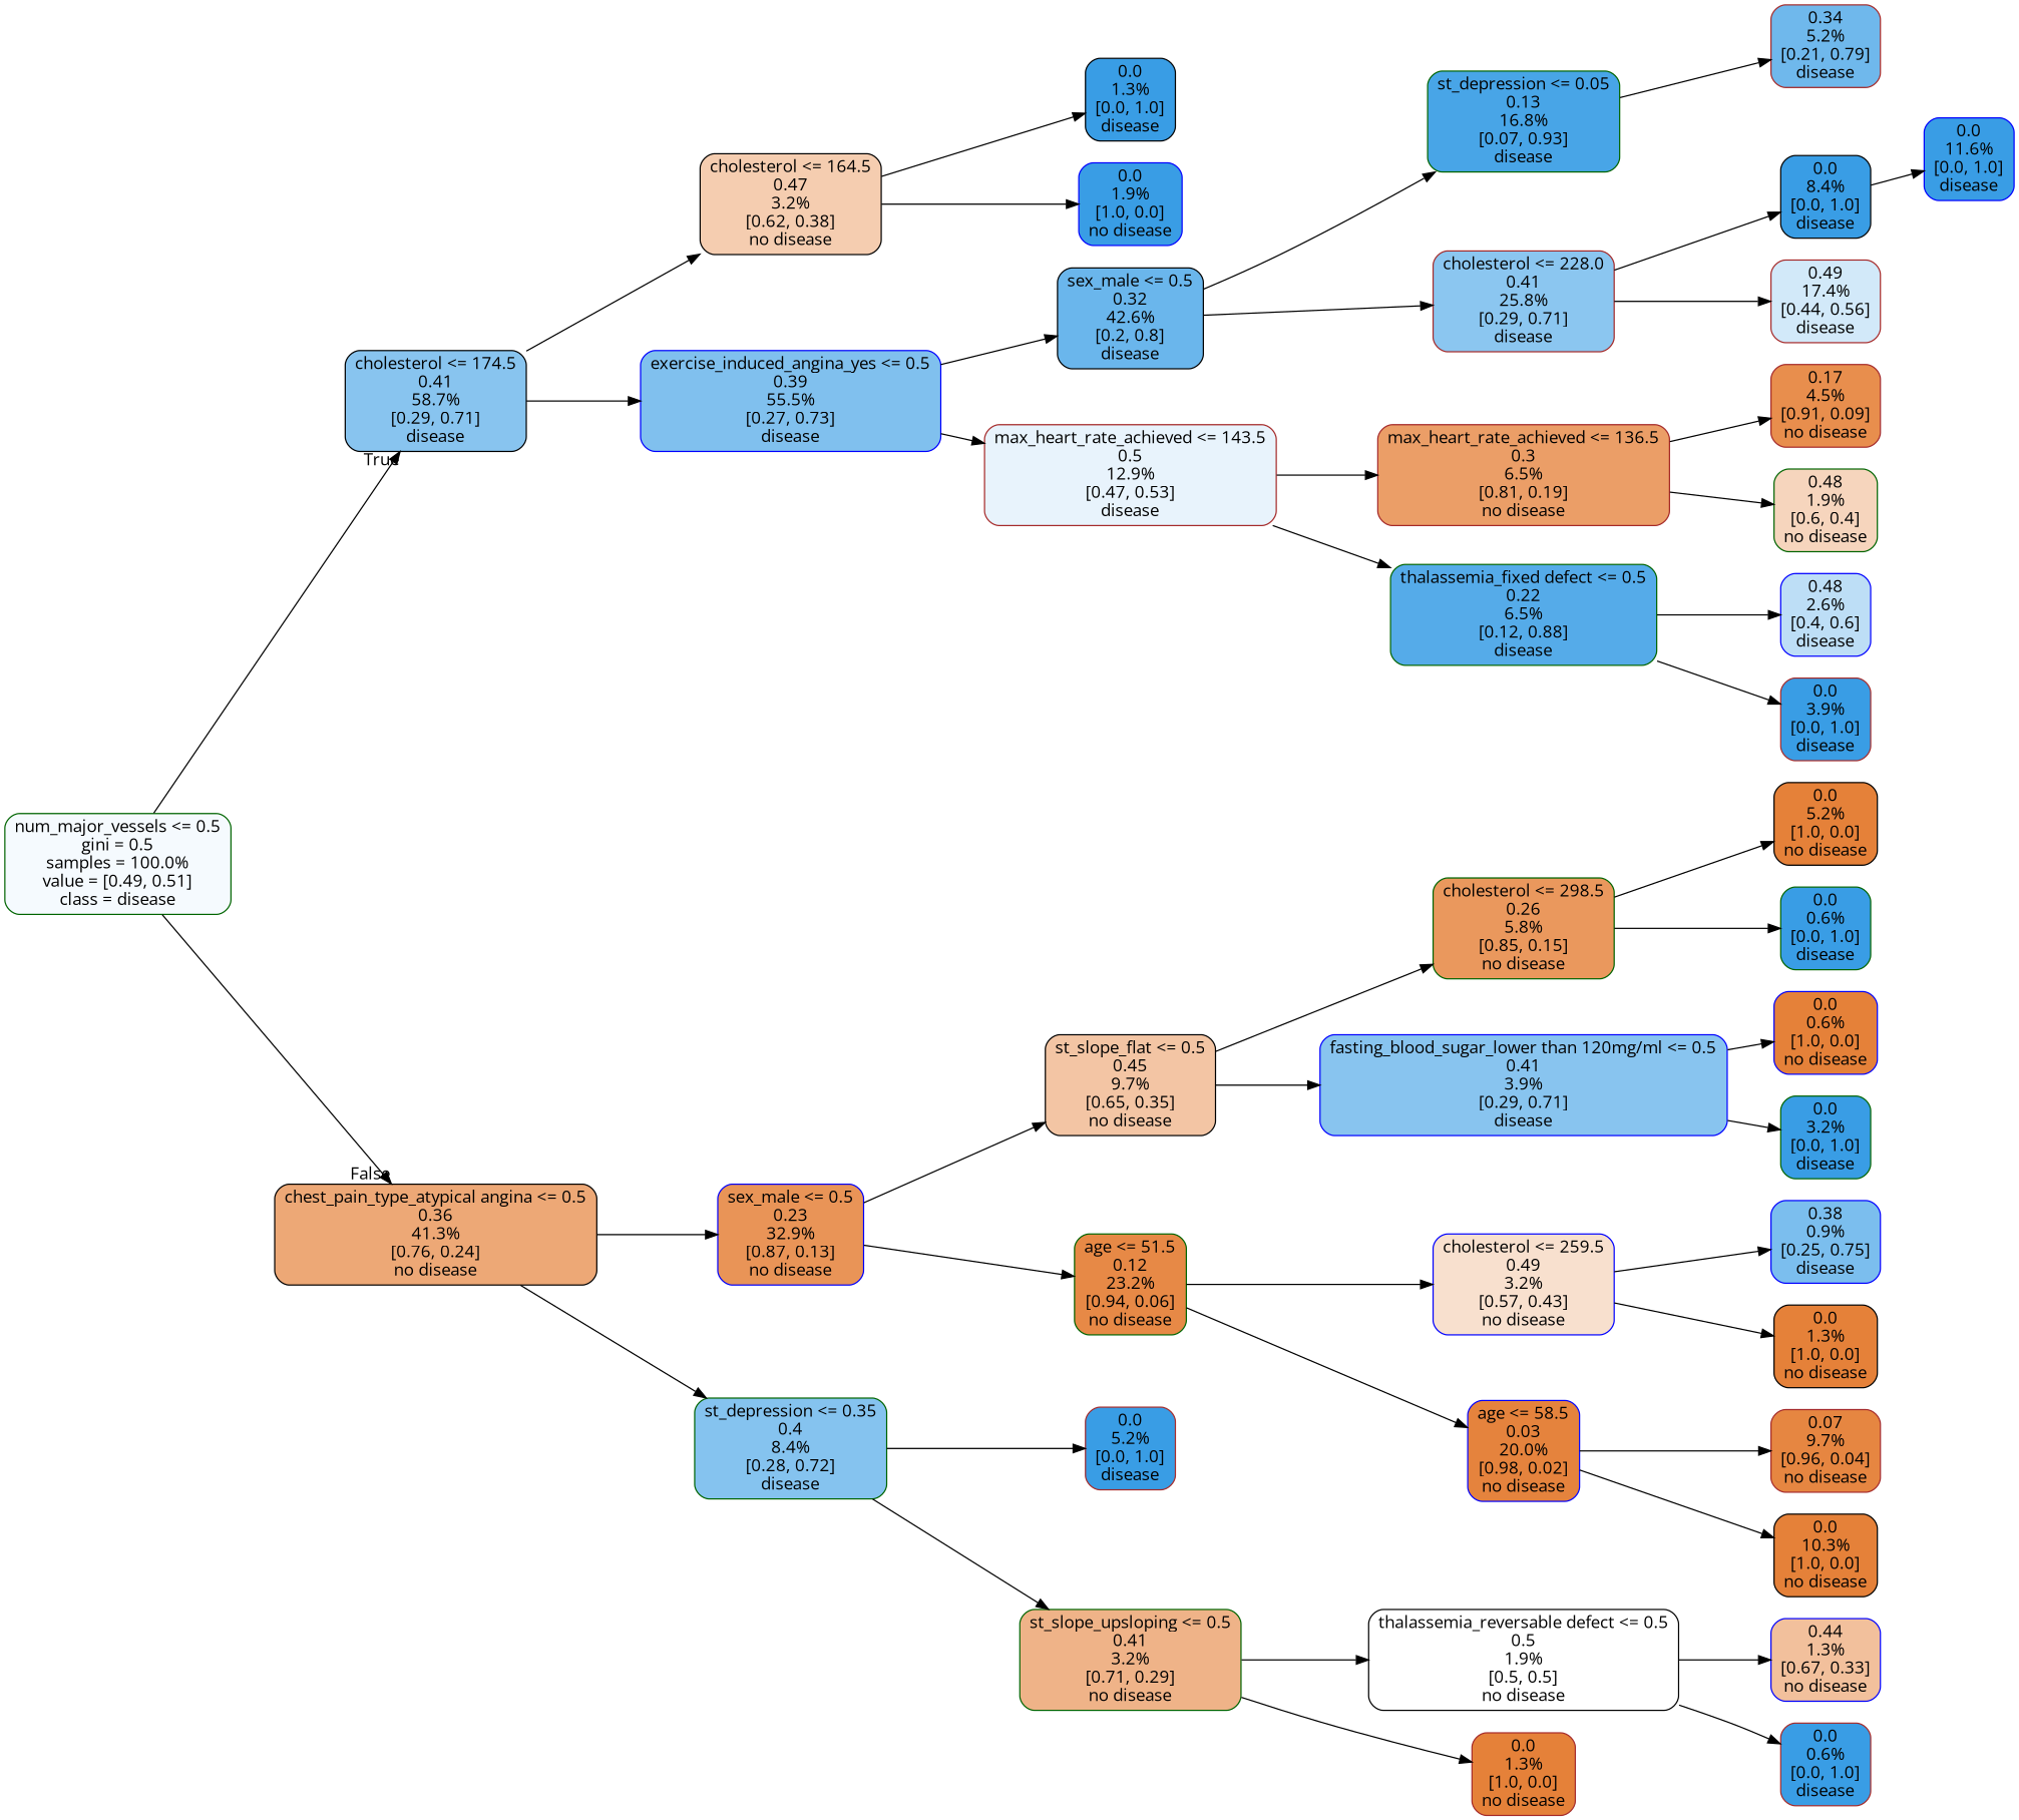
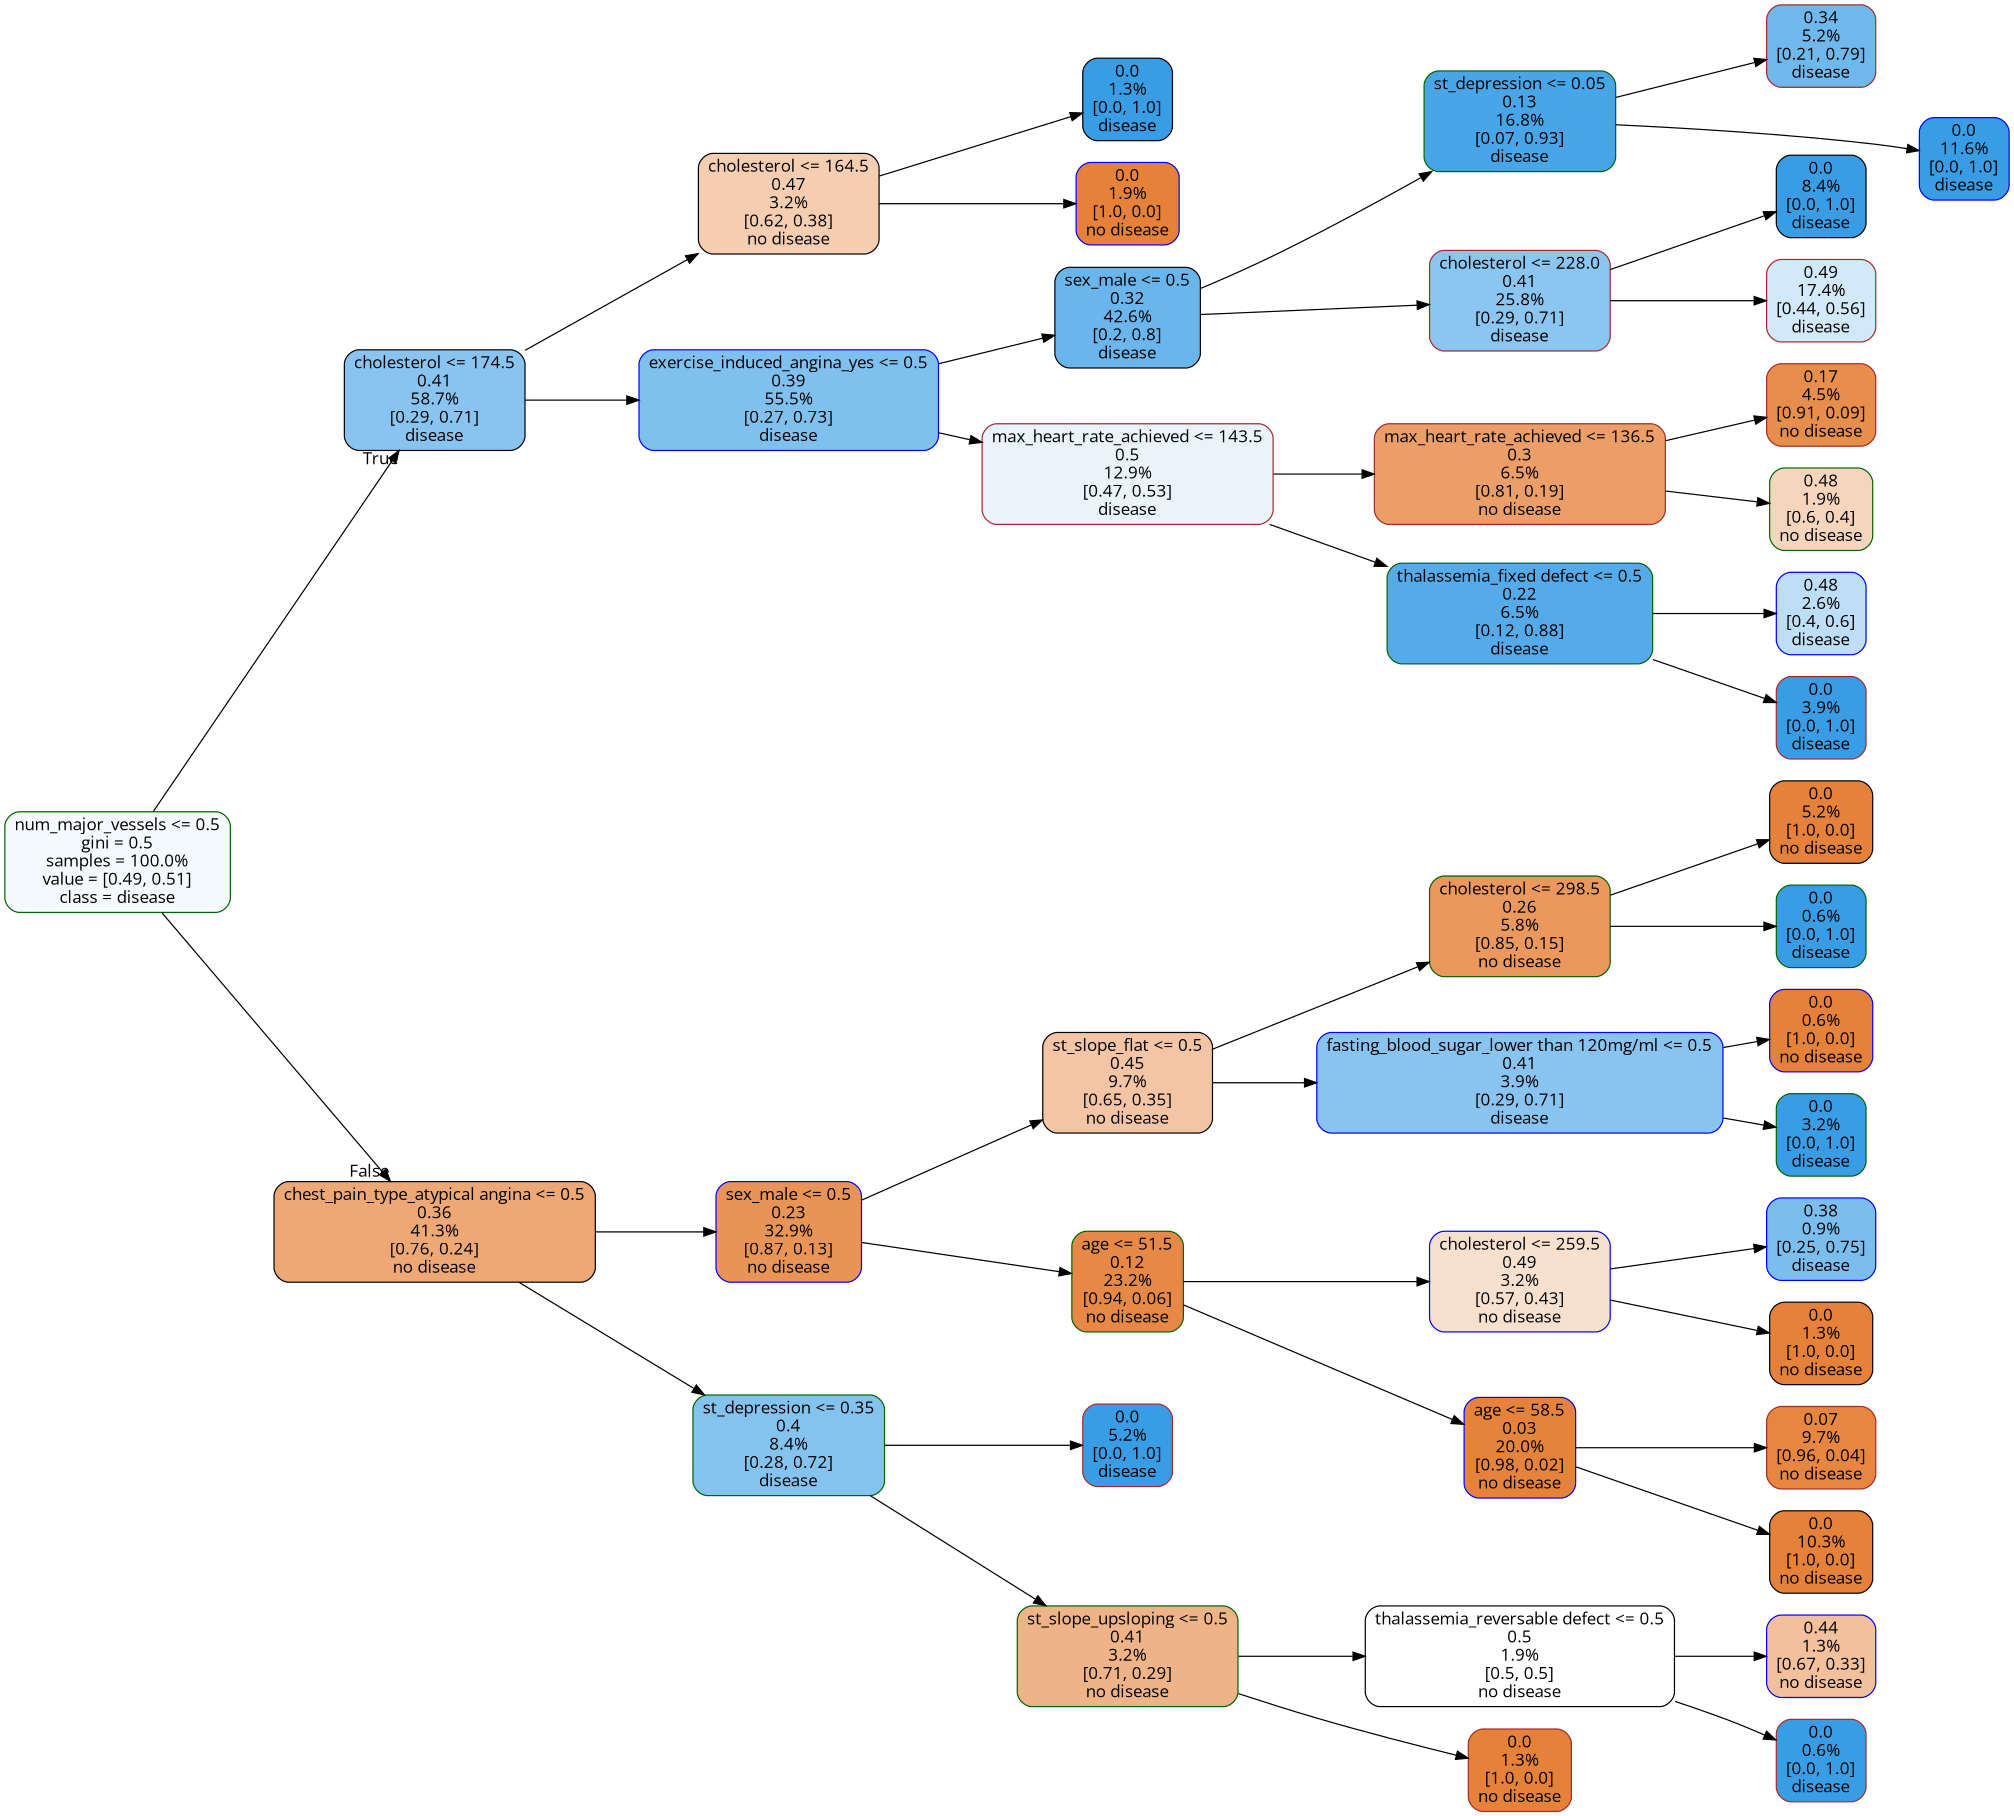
  digraph {
    fontname="Open Sans"
    rankdir=LR
    node [color=black fillcolor="#399de5" fontname="Open Sans" shape=box style="filled, rounded"]
    edge [fontname="Open Sans"]
    n1 [color=darkgreen fillcolor="#f5fafe" label="num_major_vessels <= 0.5\ngini = 0.5\nsamples = 100.0%\nvalue = [0.49, 0.51]\nclass = disease"]
    n2 [fillcolor="#88c4ef" label="cholesterol <= 174.5\n0.41\n58.7%\n[0.29, 0.71]\ndisease"]
    n3 [fillcolor="#eda876" label="chest_pain_type_atypical angina <= 0.5\n0.36\n41.3%\n[0.76, 0.24]\nno disease"]
    n4 [fillcolor="#f5cdb0" label="cholesterol <= 164.5\n0.47\n3.2%\n[0.62, 0.38]\nno disease"]
    n5 [color=blue fillcolor="#80c0ee" label="exercise_induced_angina_yes <= 0.5\n0.39\n55.5%\n[0.27, 0.73]\ndisease"]
    n6 [color=blue fillcolor="#e99457" label="sex_male <= 0.5\n0.23\n32.9%\n[0.87, 0.13]\nno disease"]
    n7 [color=darkgreen fillcolor="#85c3ef" label="st_depression <= 0.35\n0.4\n8.4%\n[0.28, 0.72]\ndisease"]
    n8 [label="0.0\n1.3%\n[0.0, 1.0]\ndisease"]
-   n9 [color=blue label="0.0\n1.9%\n[1.0, 0.0]\nno disease"]
+   n9 [color=blue fillcolor="#e58139" label="0.0\n1.9%\n[1.0, 0.0]\nno disease"]
    n10 [fillcolor="#6ab6ec" label="sex_male <= 0.5\n0.32\n42.6%\n[0.2, 0.8]\ndisease"]
    n11 [color=brown fillcolor="#e8f3fc" label="max_heart_rate_achieved <= 143.5\n0.5\n12.9%\n[0.47, 0.53]\ndisease"]
    n12 [color=darkgreen fillcolor="#48a5e7" label="st_depression <= 0.05\n0.13\n16.8%\n[0.07, 0.93]\ndisease"]
    n13 [color=brown fillcolor="#8bc6f0" label="cholesterol <= 228.0\n0.41\n25.8%\n[0.29, 0.71]\ndisease"]
    n14 [color=brown fillcolor="#eb9e67" label="max_heart_rate_achieved <= 136.5\n0.3\n6.5%\n[0.81, 0.19]\nno disease"]
    n15 [color=darkgreen fillcolor="#55abe9" label="thalassemia_fixed defect <= 0.5\n0.22\n6.5%\n[0.12, 0.88]\ndisease"]
    n16 [color=brown fillcolor="#6fb8ec" label="0.34\n5.2%\n[0.21, 0.79]\ndisease"]
    n17 [color=blue label="0.0\n11.6%\n[0.0, 1.0]\ndisease"]
    n18 [label="0.0\n8.4%\n[0.0, 1.0]\ndisease"]
    n19 [color=brown fillcolor="#d2e9f9" label="0.49\n17.4%\n[0.44, 0.56]\ndisease"]
    n20 [color=brown fillcolor="#e88e4d" label="0.17\n4.5%\n[0.91, 0.09]\nno disease"]
    n21 [color=darkgreen fillcolor="#f6d5bd" label="0.48\n1.9%\n[0.6, 0.4]\nno disease"]
    n22 [color=blue fillcolor="#bddef6" label="0.48\n2.6%\n[0.4, 0.6]\ndisease"]
    n23 [color=brown label="0.0\n3.9%\n[0.0, 1.0]\ndisease"]
    n24 [fillcolor="#f3c5a4" label="st_slope_flat <= 0.5\n0.45\n9.7%\n[0.65, 0.35]\nno disease"]
    n25 [color=darkgreen fillcolor="#e78946" label="age <= 51.5\n0.12\n23.2%\n[0.94, 0.06]\nno disease"]
    n26 [color=brown label="0.0\n5.2%\n[0.0, 1.0]\ndisease"]
    n27 [color=darkgreen fillcolor="#efb388" label="st_slope_upsloping <= 0.5\n0.41\n3.2%\n[0.71, 0.29]\nno disease"]
    n28 [color=darkgreen fillcolor="#ea985d" label="cholesterol <= 298.5\n0.26\n5.8%\n[0.85, 0.15]\nno disease"]
    n29 [color=blue fillcolor="#88c4ef" label="fasting_blood_sugar_lower than 120mg/ml <= 0.5\n0.41\n3.9%\n[0.29, 0.71]\ndisease"]
    n30 [color=blue fillcolor="#f8e0ce" label="cholesterol <= 259.5\n0.49\n3.2%\n[0.57, 0.43]\nno disease"]
    n31 [color=blue fillcolor="#e5833d" label="age <= 58.5\n0.03\n20.0%\n[0.98, 0.02]\nno disease"]
    n32 [fillcolor="#e58139" label="0.0\n5.2%\n[1.0, 0.0]\nno disease"]
    n33 [color=darkgreen label="0.0\n0.6%\n[0.0, 1.0]\ndisease"]
    n34 [color=blue fillcolor="#e58139" label="0.0\n0.6%\n[1.0, 0.0]\nno disease"]
    n35 [color=darkgreen label="0.0\n3.2%\n[0.0, 1.0]\ndisease"]
    n36 [color=blue fillcolor="#7bbeee" label="0.38\n0.9%\n[0.25, 0.75]\ndisease"]
    n37 [fillcolor="#e58139" label="0.0\n1.3%\n[1.0, 0.0]\nno disease"]
    n38 [color=brown fillcolor="#e68641" label="0.07\n9.7%\n[0.96, 0.04]\nno disease"]
    n39 [fillcolor="#e58139" label="0.0\n10.3%\n[1.0, 0.0]\nno disease"]
    n40 [fillcolor="#ffffff" label="thalassemia_reversable defect <= 0.5\n0.5\n1.9%\n[0.5, 0.5]\nno disease"]
    n41 [color=brown fillcolor="#e58139" label="0.0\n1.3%\n[1.0, 0.0]\nno disease"]
    n42 [color=blue fillcolor="#f2c09c" label="0.44\n1.3%\n[0.67, 0.33]\nno disease"]
    n43 [color=brown label="0.0\n0.6%\n[0.0, 1.0]\ndisease"]
    n1 -> n2 [headlabel=True labelangle=45 labeldistance=2.5]
    n1 -> n3 [headlabel=False labelangle=-45 labeldistance=2.5]
    n2 -> n4
    n2 -> n5
    n3 -> n6
    n3 -> n7
    n4 -> n8
    n4 -> n9
    n5 -> n10
    n5 -> n11
    n6 -> n24
    n6 -> n25
    n7 -> n26
    n7 -> n27
    n10 -> n12
    n10 -> n13
    n11 -> n14
    n11 -> n15
    n12 -> n16
-   n18 -> n17
+   n12 -> n17
    n13 -> n18
    n13 -> n19
    n14 -> n20
    n14 -> n21
    n15 -> n22
    n15 -> n23
    n24 -> n28
    n24 -> n29
    n25 -> n30
    n25 -> n31
    n27 -> n40
    n27 -> n41
    n28 -> n32
    n28 -> n33
    n29 -> n34
    n29 -> n35
    n30 -> n36
    n30 -> n37
    n31 -> n38
    n31 -> n39
    n40 -> n42
    n40 -> n43
  }
